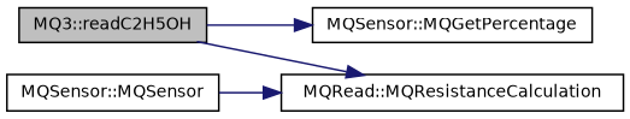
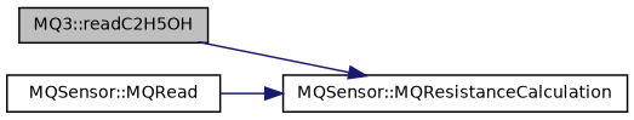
  digraph {
    rankdir=LR
    node [color=black fillcolor=white fontname=Helvetica fontsize=10 shape=record style=filled]
    edge [color=midnightblue fontname=Helvetica fontsize=10 labelfontname=Helvetica labelfontsize=10 style=solid]
    n1 [fillcolor=grey75 fontcolor=black height=0.2 label="MQ3::readC2H5OH" width=0.4]
-   n2 [height=0.2 label="MQSensor::MQGetPercentage" width=0.4]
-   n3 [height=0.2 label="MQRead::MQResistanceCalculation" width=0.4]
-   n4 [height=0.2 label="MQSensor::MQSensor" width=0.4]
-   n1 -> n2
+   n3 [height=0.2 label="MQSensor::MQResistanceCalculation" width=0.4]
+   n4 [height=0.2 label="MQSensor::MQRead" width=0.4]
    n1 -> n3
    n4 -> n3
  }
